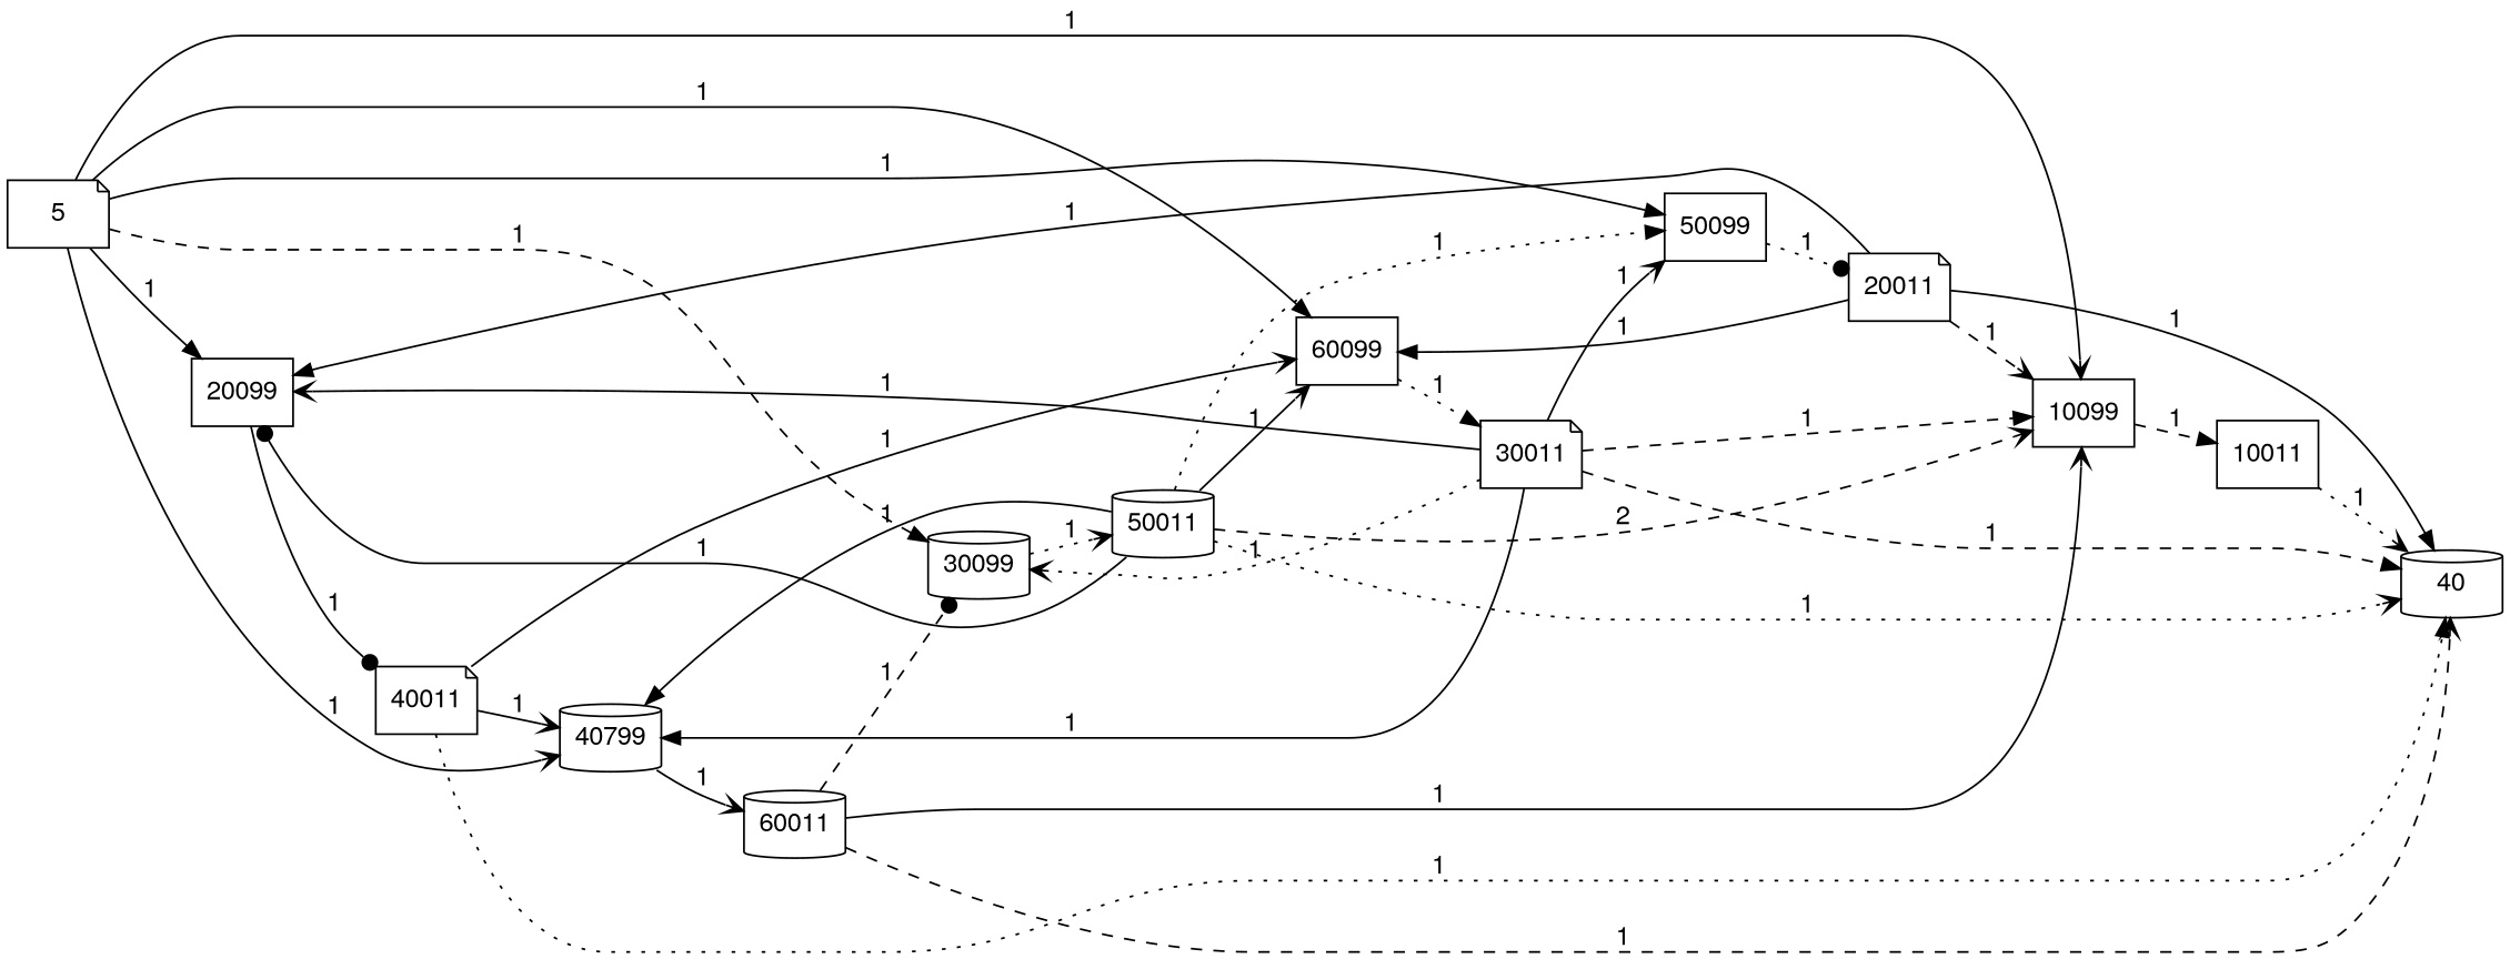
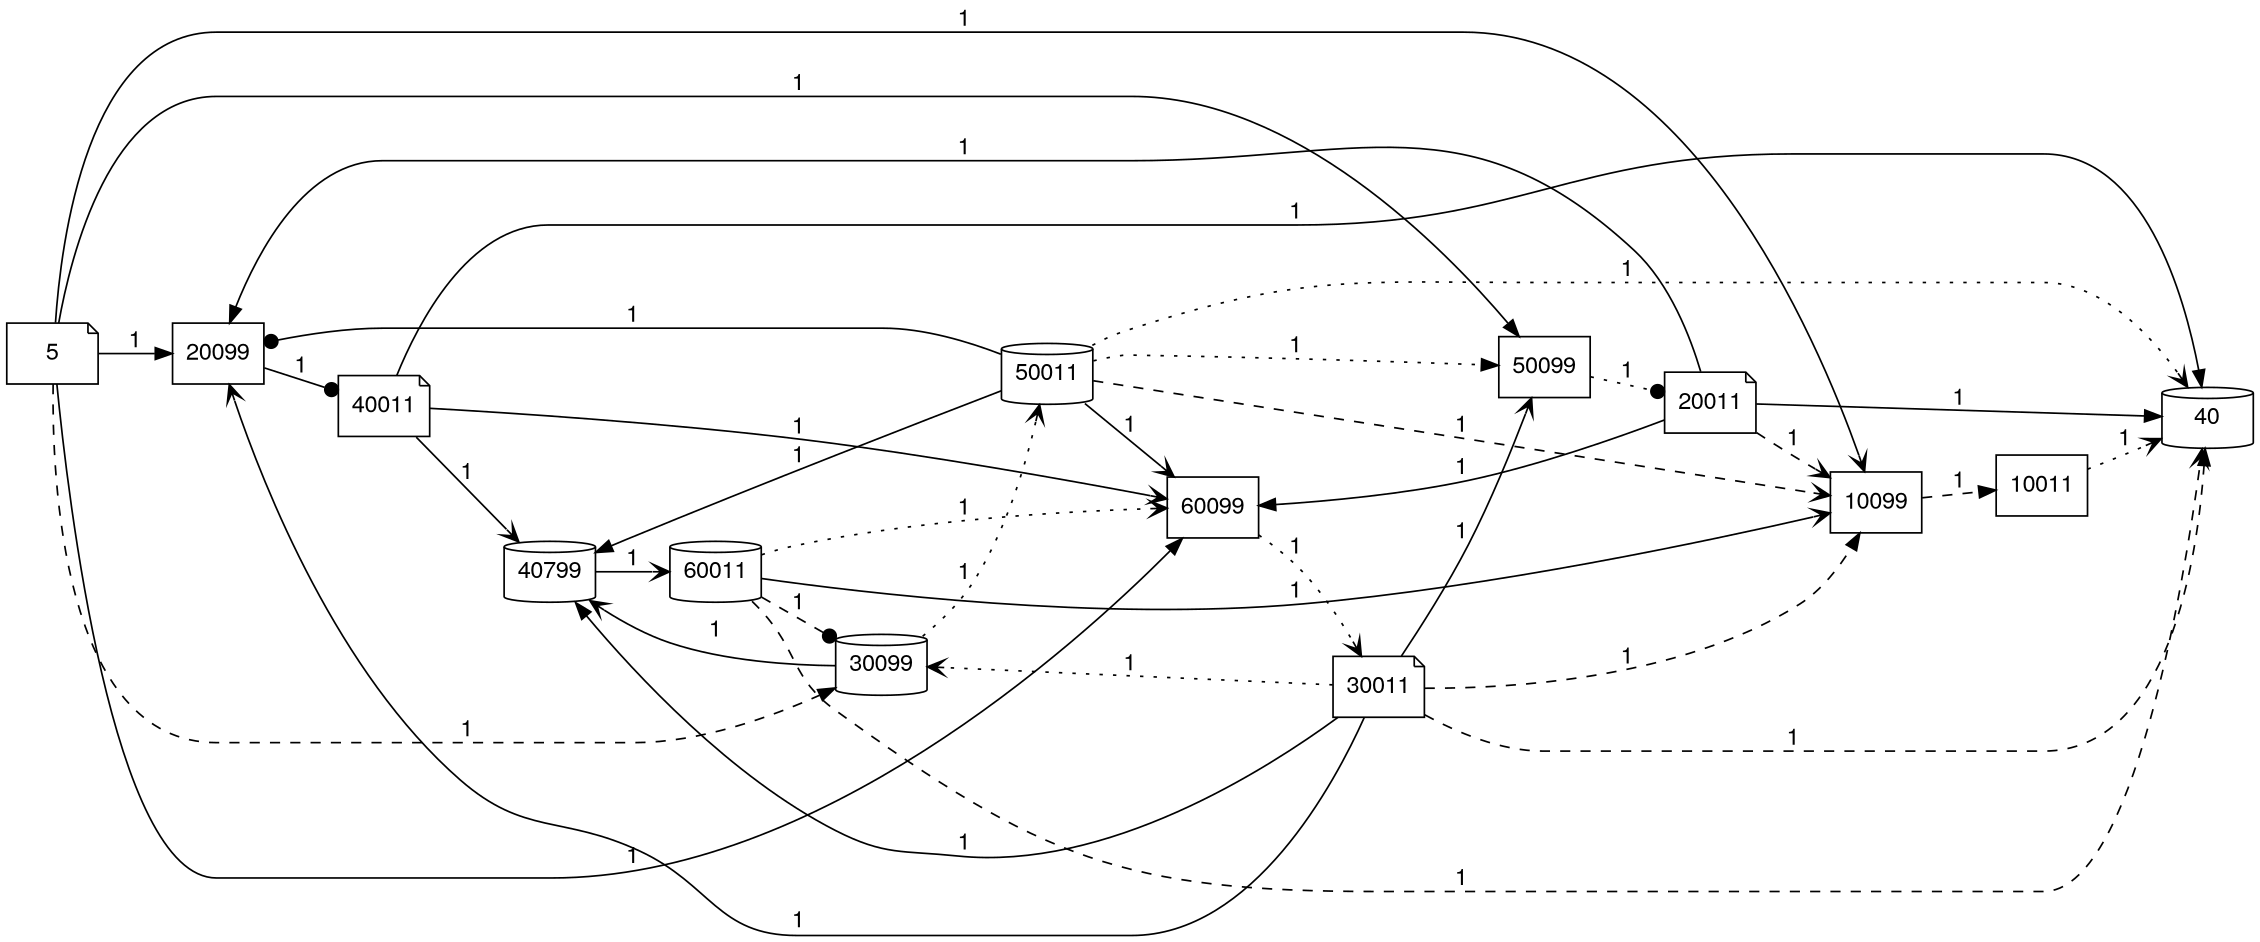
  digraph {
    fontname="Helvetica,Arial,sans-serif"
    rankdir=LR
    node [fontname="Helvetica,Arial,sans-serif" shape=box]
    edge [arrowhead=vee fontname="Helvetica,Arial,sans-serif" style=solid]
    5 [shape=note]
    10099
    20099
    30099 [shape=cylinder]
    n5 [label=40799 shape=cylinder]
    50099
    60099
    10011
    40011 [shape=note]
    50011 [shape=cylinder]
    60011 [shape=cylinder]
    20011 [shape=note]
    30011 [shape=note]
    n14 [label=40 shape=cylinder]
    5 -> 10099 [label=1]
    5 -> 20099 [arrowhead=normal label=1]
    5 -> 30099 [arrowhead=normal label=1 style=dashed]
-   5 -> n5 [label=1]
+   30099 -> n5 [label=1]
    5 -> 50099 [arrowhead=normal label=1]
    5 -> 60099 [arrowhead=normal label=1]
    10099 -> 10011 [arrowhead=normal label=1 style=dashed]
    20099 -> 40011 [arrowhead=dot label=1]
    30099 -> 50011 [label=1 style=dotted]
    n5 -> 60011 [label=1]
    50099 -> 20011 [arrowhead=dot label=1 style=dotted]
-   60099 -> 30011 [arrowhead=normal label=1 style=dotted]
+   60099 -> 30011 [label=1 style=dotted]
    10011 -> n14 [label=1 style=dotted]
    40011 -> n5 [label=1]
    40011 -> 60099 [label=1]
-   40011 -> n14 [arrowhead=normal label=1 style=dotted]
-   50011 -> 10099 [label=2 style=dashed]
+   40011 -> n14 [arrowhead=normal label=1]
+   50011 -> 10099 [label=1 style=dashed]
    50011 -> 20099 [arrowhead=dot label=1]
    50011 -> n5 [arrowhead=normal label=1]
    50011 -> 50099 [arrowhead=normal label=1 style=dotted]
    50011 -> 60099 [label=1]
    50011 -> n14 [label=1 style=dotted]
    60011 -> 10099 [label=1]
    60011 -> 30099 [arrowhead=dot label=1 style=dashed]
+   60011 -> 60099 [label=1 style=dotted]
    60011 -> n14 [label=1 style=dashed]
    20011 -> 10099 [label=1 style=dashed]
    20011 -> 20099 [arrowhead=normal label=1]
    20011 -> 60099 [arrowhead=normal label=1]
    20011 -> n14 [arrowhead=normal label=1]
    30011 -> 10099 [arrowhead=normal label=1 style=dashed]
    30011 -> 20099 [label=1]
    30011 -> 30099 [label=1 style=dotted]
    30011 -> n5 [arrowhead=normal label=1]
    30011 -> 50099 [label=1]
    30011 -> n14 [arrowhead=normal label=1 style=dashed]
  }
